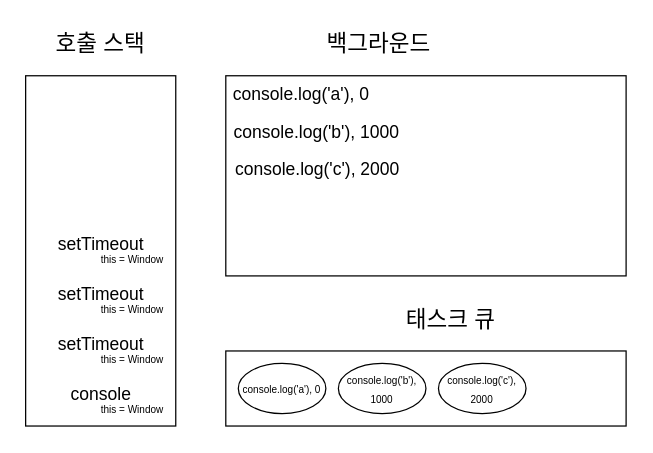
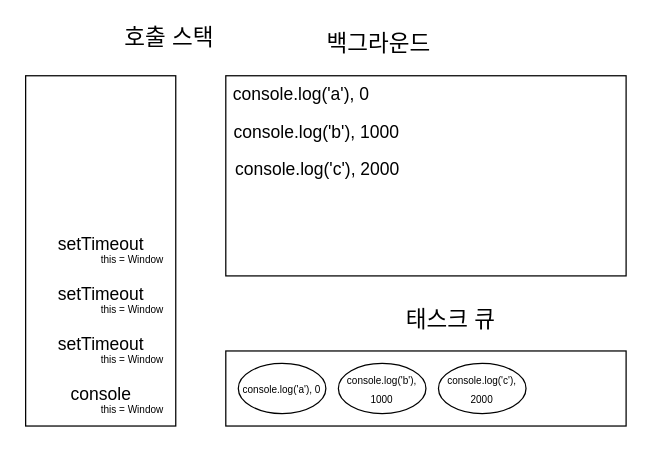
  <mxCell id="0" />
  <mxCell id="1" parent="0" />
  <mxCell id="2" value="&lt;br&gt;" style="rounded=0;whiteSpace=wrap;html=1;" vertex="1" parent="1"><mxGeometry x="20" y="60" width="120" height="280" as="geometry" /></mxCell>
- <mxCell id="3" value="&lt;font style=&quot;font-size: 18px;&quot;&gt;호출 스택&lt;/font&gt;" style="text;html=1;strokeColor=none;fillColor=none;align=center;verticalAlign=middle;whiteSpace=wrap;rounded=0;fontSize=14;" vertex="1" parent="1"><mxGeometry x="35" y="20" width="90" height="30" as="geometry" /></mxCell>
+ <mxCell id="3" value="&lt;font style=&quot;font-size: 18px;&quot;&gt;호출 스택&lt;/font&gt;" style="text;html=1;strokeColor=none;fillColor=none;align=center;verticalAlign=middle;whiteSpace=wrap;rounded=0;fontSize=14;" vertex="1" parent="1"><mxGeometry x="90" y="15" width="90" height="30" as="geometry" /></mxCell>
  <mxCell id="4" value="" style="group" vertex="1" connectable="0" parent="1"><mxGeometry x="30" y="300" width="140" height="40" as="geometry" /></mxCell>
  <mxCell id="5" value="&lt;span style=&quot;font-size: 14px;&quot;&gt;console&lt;/span&gt;" style="text;html=1;align=center;verticalAlign=middle;resizable=0;points=[];autosize=1;strokeColor=none;fillColor=none;fontSize=8;" vertex="1" parent="4"><mxGeometry width="100" height="30" as="geometry" /></mxCell>
  <mxCell id="6" value="&lt;font style=&quot;font-size: 8px;&quot;&gt;this = Window&lt;/font&gt;" style="text;html=1;align=center;verticalAlign=middle;resizable=0;points=[];autosize=1;strokeColor=none;fillColor=none;fontSize=14;" vertex="1" parent="4"><mxGeometry x="40" y="10" width="70" height="30" as="geometry" /></mxCell>
  <mxCell id="7" value="" style="group" vertex="1" connectable="0" parent="1"><mxGeometry x="30" y="260" width="110" height="40" as="geometry" /></mxCell>
  <mxCell id="8" value="&lt;span style=&quot;font-size: 14px;&quot;&gt;setTimeout&lt;/span&gt;" style="text;html=1;align=center;verticalAlign=middle;resizable=0;points=[];autosize=1;strokeColor=none;fillColor=none;fontSize=8;" vertex="1" parent="7"><mxGeometry x="5" width="90" height="30" as="geometry" /></mxCell>
  <mxCell id="9" value="&lt;font style=&quot;font-size: 8px;&quot;&gt;this = Window&lt;/font&gt;" style="text;html=1;align=center;verticalAlign=middle;resizable=0;points=[];autosize=1;strokeColor=none;fillColor=none;fontSize=14;" vertex="1" parent="7"><mxGeometry x="40" y="10" width="70" height="30" as="geometry" /></mxCell>
  <mxCell id="10" value="" style="rounded=0;whiteSpace=wrap;html=1;" vertex="1" parent="1"><mxGeometry x="180" y="60" width="320" height="160" as="geometry" /></mxCell>
  <mxCell id="11" value="&lt;span style=&quot;font-size: 18px;&quot;&gt;백그라운드&lt;/span&gt;" style="text;html=1;strokeColor=none;fillColor=none;align=center;verticalAlign=middle;whiteSpace=wrap;rounded=0;fontSize=14;" vertex="1" parent="1"><mxGeometry x="255" y="20" width="95" height="30" as="geometry" /></mxCell>
  <mxCell id="12" value="" style="rounded=0;whiteSpace=wrap;html=1;" vertex="1" parent="1"><mxGeometry x="180" y="280" width="320" height="60" as="geometry" /></mxCell>
  <mxCell id="13" value="&lt;span style=&quot;font-size: 18px;&quot;&gt;태스크 큐&lt;/span&gt;" style="text;html=1;strokeColor=none;fillColor=none;align=center;verticalAlign=middle;whiteSpace=wrap;rounded=0;fontSize=14;" vertex="1" parent="1"><mxGeometry x="315" y="240" width="90" height="30" as="geometry" /></mxCell>
  <mxCell id="14" value="" style="group" vertex="1" connectable="0" parent="1"><mxGeometry x="30" y="220" width="110" height="40" as="geometry" /></mxCell>
  <mxCell id="15" value="&lt;span style=&quot;font-size: 14px;&quot;&gt;setTimeout&lt;/span&gt;" style="text;html=1;align=center;verticalAlign=middle;resizable=0;points=[];autosize=1;strokeColor=none;fillColor=none;fontSize=8;" vertex="1" parent="14"><mxGeometry x="5" width="90" height="30" as="geometry" /></mxCell>
  <mxCell id="16" value="&lt;font style=&quot;font-size: 8px;&quot;&gt;this = Window&lt;/font&gt;" style="text;html=1;align=center;verticalAlign=middle;resizable=0;points=[];autosize=1;strokeColor=none;fillColor=none;fontSize=14;" vertex="1" parent="14"><mxGeometry x="40" y="10" width="70" height="30" as="geometry" /></mxCell>
  <mxCell id="17" value="" style="group" vertex="1" connectable="0" parent="1"><mxGeometry x="30" y="180" width="110" height="40" as="geometry" /></mxCell>
  <mxCell id="18" value="&lt;span style=&quot;font-size: 14px;&quot;&gt;setTimeout&lt;/span&gt;" style="text;html=1;align=center;verticalAlign=middle;resizable=0;points=[];autosize=1;strokeColor=none;fillColor=none;fontSize=8;" vertex="1" parent="17"><mxGeometry x="5" width="90" height="30" as="geometry" /></mxCell>
  <mxCell id="19" value="&lt;font style=&quot;font-size: 8px;&quot;&gt;this = Window&lt;/font&gt;" style="text;html=1;align=center;verticalAlign=middle;resizable=0;points=[];autosize=1;strokeColor=none;fillColor=none;fontSize=14;" vertex="1" parent="17"><mxGeometry x="40" y="10" width="70" height="30" as="geometry" /></mxCell>
  <mxCell id="20" value="" style="group" vertex="1" connectable="0" parent="1"><mxGeometry x="190" y="60" width="115" height="20" as="geometry" /></mxCell>
  <mxCell id="21" value="&lt;span style=&quot;font-size: 14px;&quot;&gt;console.log('a'), 0&lt;/span&gt;" style="text;html=1;align=center;verticalAlign=middle;resizable=0;points=[];autosize=1;strokeColor=none;fillColor=none;fontSize=8;" vertex="1" parent="20"><mxGeometry x="-15" width="130" height="30" as="geometry" /></mxCell>
  <mxCell id="22" value="" style="group" vertex="1" connectable="0" parent="1"><mxGeometry x="224" y="90" width="175" height="30" as="geometry" /></mxCell>
  <mxCell id="23" value="&lt;span style=&quot;font-size: 14px;&quot;&gt;console.log('b'), 1000&amp;nbsp; &amp;nbsp; &amp;nbsp;&amp;nbsp;&lt;/span&gt;" style="text;html=1;align=center;verticalAlign=middle;resizable=0;points=[];autosize=1;strokeColor=none;fillColor=none;fontSize=8;" vertex="1" parent="22"><mxGeometry x="-50" width="180" height="30" as="geometry" /></mxCell>
  <mxCell id="24" value="" style="group" vertex="1" connectable="0" parent="1"><mxGeometry x="202.97" y="120" width="130" height="30" as="geometry" /></mxCell>
  <mxCell id="25" value="&lt;span style=&quot;font-size: 14px;&quot;&gt;console.log('c'), 2000&lt;/span&gt;" style="text;html=1;align=center;verticalAlign=middle;resizable=0;points=[];autosize=1;strokeColor=none;fillColor=none;fontSize=8;" vertex="1" parent="24"><mxGeometry x="-25" width="150" height="30" as="geometry" /></mxCell>
  <mxCell id="26" value="&lt;font style=&quot;font-size: 8px;&quot;&gt;console.log('a'), 0&lt;/font&gt;" style="ellipse;whiteSpace=wrap;html=1;" vertex="1" parent="1"><mxGeometry x="190" y="290" width="70" height="40" as="geometry" /></mxCell>
  <mxCell id="27" value="&lt;font style=&quot;font-size: 8px;&quot;&gt;console.log('c'), 2000&lt;/font&gt;" style="ellipse;whiteSpace=wrap;html=1;" vertex="1" parent="1"><mxGeometry x="350" y="290" width="70" height="40" as="geometry" /></mxCell>
  <mxCell id="28" value="&lt;font style=&quot;font-size: 8px;&quot;&gt;console.log('b'), 1000&lt;/font&gt;" style="ellipse;whiteSpace=wrap;html=1;" vertex="1" parent="1"><mxGeometry x="270" y="290" width="70" height="40" as="geometry" /></mxCell>
